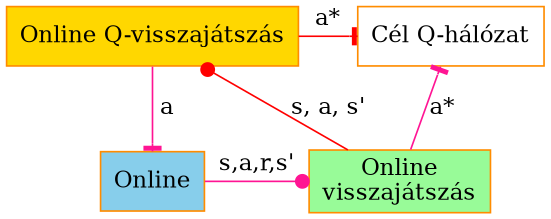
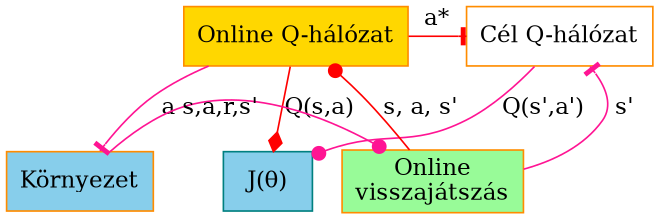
  digraph {
    node [color=darkorange fillcolor=skyblue shape=rectangle style=filled]
    edge [arrowhead=tee color=deeppink]
-   n1 [fillcolor=gold label="Online Q-visszajátszás"]
+   n1 [fillcolor=gold label="Online Q-hálózat"]
    n2 [fillcolor=white label="Cél Q-hálózat"]
    n3 [fillcolor=palegreen label="Online\nvisszajátszás"]
-   n4 [label=Online]
+   n4 [label="Környezet"]
+   n5 [color=teal label="J(θ)"]
    subgraph sub_1 {
      rank=same
      n1
      n2
    }
    subgraph sub_2 {
      rank=max
      n3
      n4
    }
    n1 -> n2 [color=red label="a*"]
    n1 -> n4 [label=" a"]
+   n1 -> n5 [arrowhead=diamond color=red label="Q(s,a)"]
+   n2 -> n5 [arrowhead=dot label="Q(s',a')"]
    n3 -> n1 [arrowhead=dot color=red label="s, a, s'"]
-   n3 -> n2 [label="a*"]
+   n3 -> n2 [label=" s'"]
    n4 -> n3 [arrowhead=dot label="s,a,r,s'"]
  }
